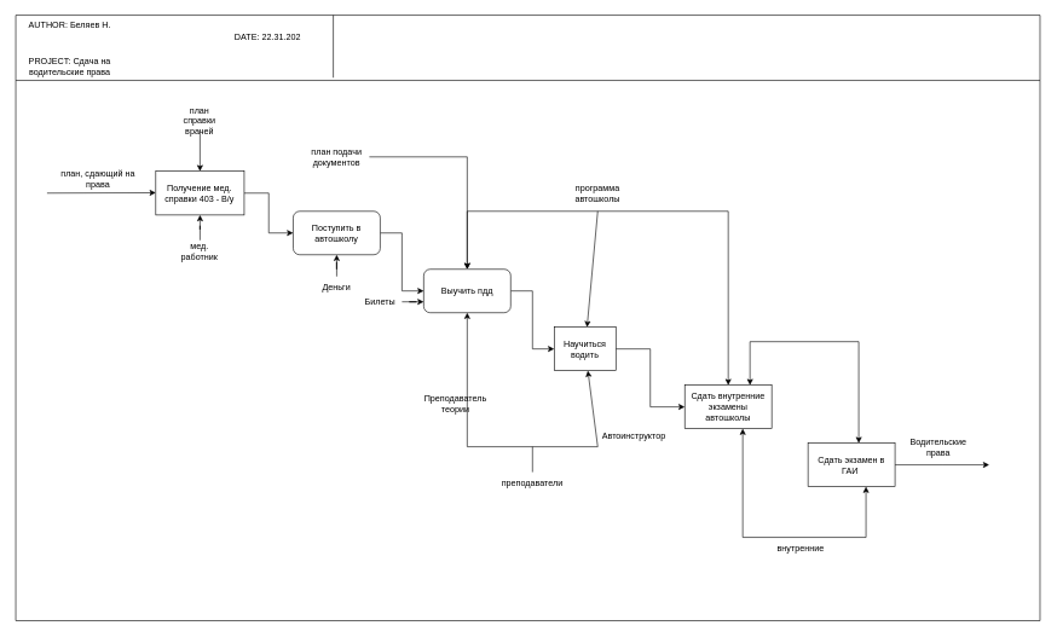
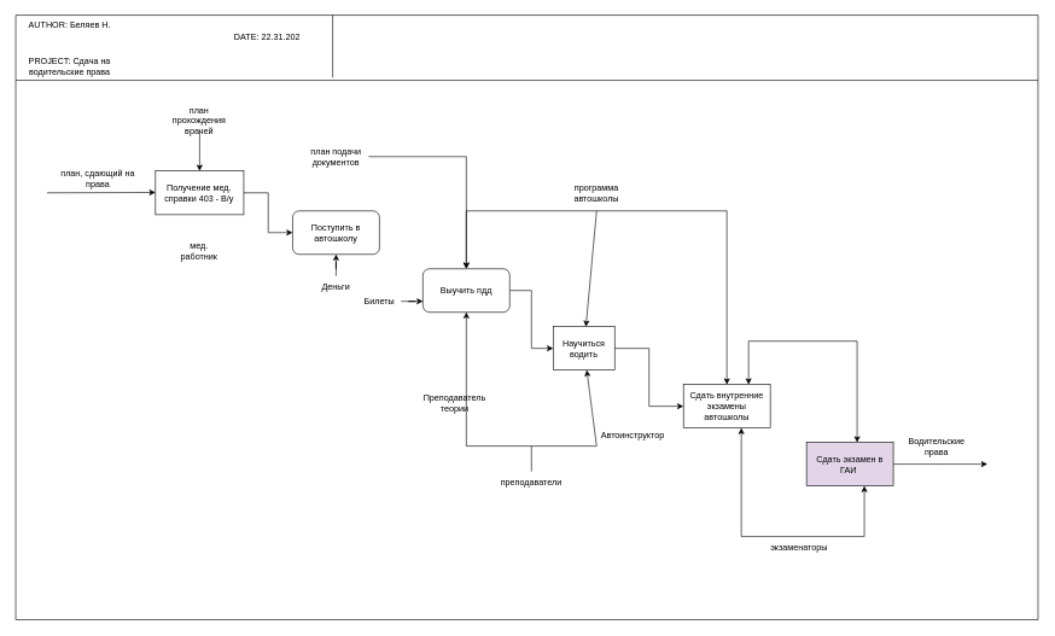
  <mxCell id="0" />
  <mxCell id="1" parent="0" />
  <mxCell id="2" value="" style="shape=table;startSize=90;container=1;collapsible=0;childLayout=tableLayout;fontStyle=1;align=center;" vertex="1" parent="1"><mxGeometry x="20.398" y="20.467" width="1412.602" height="835.533" as="geometry" /></mxCell>
  <mxCell id="3" value="" style="shape=tableRow;horizontal=0;startSize=0;swimlaneHead=0;swimlaneBody=0;top=0;left=0;bottom=0;right=0;collapsible=0;dropTarget=0;fillColor=none;points=[[0,0.5],[1,0.5]];portConstraint=eastwest;opacity=0;" vertex="1" parent="2"><mxGeometry y="90" width="1412.602" height="746" as="geometry" /></mxCell>
  <mxCell id="4" value="" style="shape=partialRectangle;html=1;whiteSpace=wrap;connectable=0;fillColor=none;top=0;left=0;bottom=0;right=0;overflow=hidden;opacity=0;" vertex="1" parent="3"><mxGeometry width="1413" height="746" as="geometry"><mxRectangle width="1413" height="746" as="alternateBounds" /></mxGeometry></mxCell>
  <mxCell id="5" value="" style="endArrow=none;html=1;rounded=0;exitX=0.31;exitY=-0.005;exitDx=0;exitDy=0;exitPerimeter=0;entryX=0.31;entryY=0;entryDx=0;entryDy=0;entryPerimeter=0;" edge="1" parent="2" source="3" target="2"><mxGeometry width="50" height="50" relative="1" as="geometry"><mxPoint x="355.691" y="281.867" as="sourcePoint" /><mxPoint x="309.959" as="targetPoint" /></mxGeometry></mxCell>
- <mxCell id="6" style="edgeStyle=orthogonalEdgeStyle;rounded=0;orthogonalLoop=1;jettySize=auto;html=1;entryX=0;entryY=0.5;entryDx=0;entryDy=0;" parent="1" source="7" target="9" edge="1"><mxGeometry relative="1" as="geometry" /></mxCell>
  <mxCell id="7" value="Поступить в автошколу" style="whiteSpace=wrap;html=1;rounded=1;" parent="1" vertex="1"><mxGeometry x="403" y="291" width="120" height="60" as="geometry" /></mxCell>
  <mxCell id="8" style="edgeStyle=orthogonalEdgeStyle;rounded=0;orthogonalLoop=1;jettySize=auto;html=1;entryX=0;entryY=0.5;entryDx=0;entryDy=0;" parent="1" source="9" target="11" edge="1"><mxGeometry relative="1" as="geometry" /></mxCell>
  <mxCell id="9" value="Выучить пдд" style="whiteSpace=wrap;html=1;rounded=1;" parent="1" vertex="1"><mxGeometry x="583" y="371" width="120" height="60" as="geometry" /></mxCell>
  <mxCell id="10" style="edgeStyle=orthogonalEdgeStyle;rounded=0;orthogonalLoop=1;jettySize=auto;html=1;entryX=0;entryY=0.5;entryDx=0;entryDy=0;" parent="1" source="11" target="12" edge="1"><mxGeometry relative="1" as="geometry" /></mxCell>
  <mxCell id="11" value="Научиться водить" style="rounded=0;whiteSpace=wrap;html=1;" parent="1" vertex="1"><mxGeometry x="763" y="451" width="85" height="60" as="geometry" /></mxCell>
  <mxCell id="12" value="Сдать внутренние экзамены автошколы" style="rounded=0;whiteSpace=wrap;html=1;" parent="1" vertex="1"><mxGeometry x="943" y="531" width="120" height="60" as="geometry" /></mxCell>
  <mxCell id="13" value="программа автошколы" style="text;html=1;strokeColor=none;fillColor=none;align=center;verticalAlign=middle;whiteSpace=wrap;rounded=0;" parent="1" vertex="1"><mxGeometry x="793" y="251" width="60" height="30" as="geometry" /></mxCell>
  <mxCell id="14" style="edgeStyle=orthogonalEdgeStyle;rounded=0;orthogonalLoop=1;jettySize=auto;html=1;" parent="1" source="15" edge="1"><mxGeometry relative="1" as="geometry"><mxPoint x="1363" y="641" as="targetPoint" /></mxGeometry></mxCell>
- <mxCell id="15" value="Сдать экзамен в ГАИ&amp;nbsp;" style="rounded=0;whiteSpace=wrap;html=1;" parent="1" vertex="1"><mxGeometry x="1113" y="611" width="120" height="60" as="geometry" /></mxCell>
+ <mxCell id="15" value="Сдать экзамен в ГАИ&amp;nbsp;" style="rounded=0;whiteSpace=wrap;html=1;fillColor=#e1d5e7;" parent="1" vertex="1"><mxGeometry x="1113" y="611" width="120" height="60" as="geometry" /></mxCell>
  <mxCell id="16" value="преподаватели" style="text;html=1;strokeColor=none;fillColor=none;align=center;verticalAlign=middle;whiteSpace=wrap;rounded=0;" parent="1" vertex="1"><mxGeometry x="703" y="651" width="60" height="30" as="geometry" /></mxCell>
  <mxCell id="17" value="Водительские права" style="text;html=1;strokeColor=none;fillColor=none;align=center;verticalAlign=middle;whiteSpace=wrap;rounded=0;" parent="1" vertex="1"><mxGeometry x="1263" y="601" width="60" height="30" as="geometry" /></mxCell>
  <mxCell id="18" value="" style="group" parent="1" vertex="1" connectable="0"><mxGeometry x="643" y="291" width="360" as="geometry" /></mxCell>
  <mxCell id="19" value="" style="endArrow=none;html=1;rounded=0;" parent="18" edge="1"><mxGeometry width="50" height="50" relative="1" as="geometry"><mxPoint as="sourcePoint" /><mxPoint x="360" as="targetPoint" /></mxGeometry></mxCell>
  <mxCell id="20" value="" style="endArrow=classic;html=1;rounded=0;" parent="18" target="12" edge="1"><mxGeometry width="50" height="50" relative="1" as="geometry"><mxPoint x="360" as="sourcePoint" /><mxPoint x="74.717" as="targetPoint" /></mxGeometry></mxCell>
  <mxCell id="21" value="" style="endArrow=classic;html=1;rounded=0;" parent="18" target="11" edge="1"><mxGeometry width="50" height="50" relative="1" as="geometry"><mxPoint x="180" as="sourcePoint" /><mxPoint x="251.321" as="targetPoint" /></mxGeometry></mxCell>
  <mxCell id="22" value="" style="endArrow=classic;html=1;rounded=0;" parent="18" target="9" edge="1"><mxGeometry width="50" height="50" relative="1" as="geometry"><mxPoint as="sourcePoint" /><mxPoint x="129.057" as="targetPoint" /></mxGeometry></mxCell>
  <mxCell id="23" style="edgeStyle=orthogonalEdgeStyle;rounded=0;orthogonalLoop=1;jettySize=auto;html=1;" parent="1" source="24" target="9" edge="1"><mxGeometry relative="1" as="geometry" /></mxCell>
  <mxCell id="24" value="план подачи документов" style="text;html=1;strokeColor=none;fillColor=none;align=center;verticalAlign=middle;whiteSpace=wrap;rounded=0;" parent="1" vertex="1"><mxGeometry x="418" y="201" width="90" height="30" as="geometry" /></mxCell>
  <mxCell id="25" value="Автоинструктор" style="text;html=1;strokeColor=none;fillColor=none;align=center;verticalAlign=middle;whiteSpace=wrap;rounded=0;" parent="1" vertex="1"><mxGeometry x="843" y="586" width="60" height="30" as="geometry" /></mxCell>
  <mxCell id="26" value="" style="group" parent="1" vertex="1" connectable="0"><mxGeometry x="643" y="616" width="180" as="geometry" /></mxCell>
  <mxCell id="27" value="" style="group" parent="26" vertex="1" connectable="0"><mxGeometry width="180" as="geometry" /></mxCell>
  <mxCell id="28" value="" style="endArrow=none;html=1;rounded=0;" parent="27" edge="1"><mxGeometry width="50" height="50" relative="1" as="geometry"><mxPoint as="sourcePoint" /><mxPoint x="180" as="targetPoint" /></mxGeometry></mxCell>
  <mxCell id="29" value="" style="endArrow=classic;html=1;rounded=0;" parent="27" target="9" edge="1"><mxGeometry width="50" height="50" relative="1" as="geometry"><mxPoint as="sourcePoint" /><mxPoint x="-57.736" as="targetPoint" /></mxGeometry></mxCell>
  <mxCell id="30" value="" style="endArrow=classic;html=1;rounded=0;" parent="27" target="11" edge="1"><mxGeometry width="50" height="50" relative="1" as="geometry"><mxPoint x="180" as="sourcePoint" /><mxPoint x="-54.34" as="targetPoint" /></mxGeometry></mxCell>
  <mxCell id="31" value="" style="endArrow=none;html=1;rounded=0;" parent="26" target="16" edge="1"><mxGeometry width="50" height="50" relative="1" as="geometry"><mxPoint x="90" as="sourcePoint" /><mxPoint x="200" y="-280" as="targetPoint" /></mxGeometry></mxCell>
  <mxCell id="32" value="Преподаватель теории" style="text;html=1;strokeColor=none;fillColor=none;align=center;verticalAlign=middle;whiteSpace=wrap;rounded=0;" parent="1" vertex="1"><mxGeometry x="597" y="541" width="60" height="30" as="geometry" /></mxCell>
  <mxCell id="33" value="" style="group" parent="1" vertex="1" connectable="0"><mxGeometry x="1023" y="741" width="170" height="30" as="geometry" /></mxCell>
- <mxCell id="34" value="внутренние" style="text;html=1;strokeColor=none;fillColor=none;align=center;verticalAlign=middle;whiteSpace=wrap;rounded=0;" parent="33" vertex="1"><mxGeometry x="30" width="100" height="30" as="geometry" /></mxCell>
+ <mxCell id="34" value="экзаменаторы" style="text;html=1;strokeColor=none;fillColor=none;align=center;verticalAlign=middle;whiteSpace=wrap;rounded=0;" parent="33" vertex="1"><mxGeometry x="30" width="100" height="30" as="geometry" /></mxCell>
  <mxCell id="35" value="" style="endArrow=none;html=1;rounded=0;" parent="33" edge="1"><mxGeometry width="50" height="50" relative="1" as="geometry"><mxPoint as="sourcePoint" /><mxPoint x="170" as="targetPoint" /></mxGeometry></mxCell>
  <mxCell id="36" value="" style="endArrow=classic;html=1;rounded=0;" parent="33" edge="1"><mxGeometry width="50" height="50" relative="1" as="geometry"><mxPoint as="sourcePoint" /><mxPoint y="-150" as="targetPoint" /></mxGeometry></mxCell>
  <mxCell id="37" value="" style="endArrow=classic;html=1;rounded=0;" parent="33" edge="1"><mxGeometry width="50" height="50" relative="1" as="geometry"><mxPoint x="170" as="sourcePoint" /><mxPoint x="170" y="-70" as="targetPoint" /></mxGeometry></mxCell>
  <mxCell id="38" value="" style="group" parent="1" vertex="1" connectable="0"><mxGeometry x="1033" y="431" width="150" height="180" as="geometry" /></mxCell>
  <mxCell id="39" value="" style="group" parent="38" vertex="1" connectable="0"><mxGeometry y="40" width="150" height="140" as="geometry" /></mxCell>
  <mxCell id="40" value="" style="endArrow=none;html=1;rounded=0;" parent="39" edge="1"><mxGeometry width="50" height="50" relative="1" as="geometry"><mxPoint as="sourcePoint" /><mxPoint x="150" as="targetPoint" /></mxGeometry></mxCell>
  <mxCell id="41" value="" style="endArrow=classic;html=1;rounded=0;" parent="39" edge="1"><mxGeometry width="50" height="50" relative="1" as="geometry"><mxPoint x="150" as="sourcePoint" /><mxPoint x="150" y="140" as="targetPoint" /></mxGeometry></mxCell>
  <mxCell id="42" value="" style="endArrow=classic;html=1;rounded=0;entryX=0.75;entryY=0;entryDx=0;entryDy=0;" parent="39" target="12" edge="1"><mxGeometry width="50" height="50" relative="1" as="geometry"><mxPoint as="sourcePoint" /><mxPoint x="60" y="-70" as="targetPoint" /></mxGeometry></mxCell>
  <mxCell id="43" style="edgeStyle=orthogonalEdgeStyle;rounded=0;orthogonalLoop=1;jettySize=auto;html=1;" parent="1" source="44" target="7" edge="1"><mxGeometry relative="1" as="geometry" /></mxCell>
  <mxCell id="44" value="Деньги" style="text;html=1;strokeColor=none;fillColor=none;align=center;verticalAlign=middle;whiteSpace=wrap;rounded=0;" parent="1" vertex="1"><mxGeometry x="433" y="381" width="60" height="30" as="geometry" /></mxCell>
  <mxCell id="45" style="edgeStyle=orthogonalEdgeStyle;rounded=0;orthogonalLoop=1;jettySize=auto;html=1;entryX=0;entryY=0.75;entryDx=0;entryDy=0;" parent="1" source="46" target="9" edge="1"><mxGeometry relative="1" as="geometry" /></mxCell>
  <mxCell id="46" value="Билеты" style="text;html=1;strokeColor=none;fillColor=none;align=center;verticalAlign=middle;whiteSpace=wrap;rounded=0;" parent="1" vertex="1"><mxGeometry x="493" y="401" width="60" height="30" as="geometry" /></mxCell>
  <mxCell id="47" value="AUTHOR: Беляев Н." style="text;html=1;strokeColor=none;fillColor=none;align=center;verticalAlign=middle;whiteSpace=wrap;rounded=0;" vertex="1" parent="1"><mxGeometry x="20.4" y="20.47" width="150" height="30" as="geometry" /></mxCell>
  <mxCell id="48" value="PROJECT: Сдача на водительские права" style="text;html=1;strokeColor=none;fillColor=none;align=center;verticalAlign=middle;whiteSpace=wrap;rounded=0;" vertex="1" parent="1"><mxGeometry x="20.4" y="76" width="150" height="30" as="geometry" /></mxCell>
  <mxCell id="49" value="DATE: 22.31.202" style="text;html=1;strokeColor=none;fillColor=none;align=center;verticalAlign=middle;whiteSpace=wrap;rounded=0;" vertex="1" parent="1"><mxGeometry x="318" y="36" width="100" height="30" as="geometry" /></mxCell>
  <mxCell id="50" style="edgeStyle=orthogonalEdgeStyle;rounded=0;orthogonalLoop=1;jettySize=auto;html=1;" edge="1" parent="1" source="52" target="7"><mxGeometry relative="1" as="geometry" /></mxCell>
  <mxCell id="51" value="" style="endArrow=classic;html=1;rounded=0;" parent="1" edge="1"><mxGeometry width="50" height="50" relative="1" as="geometry"><mxPoint x="63.49" y="266" as="sourcePoint" /><mxPoint x="213.49" y="265.5" as="targetPoint" /></mxGeometry></mxCell>
  <mxCell id="52" value="Получение мед. справки 403 - В/у" style="rounded=0;whiteSpace=wrap;html=1;" vertex="1" parent="1"><mxGeometry x="213.488" y="235.803" width="121.951" height="60.4" as="geometry" /></mxCell>
  <mxCell id="53" value="план, сдающий на права" style="text;html=1;strokeColor=none;fillColor=none;align=center;verticalAlign=middle;whiteSpace=wrap;rounded=0;" vertex="1" parent="1"><mxGeometry x="73.004" y="230.997" width="121.951" height="30.2" as="geometry" /></mxCell>
- <mxCell id="54" style="edgeStyle=orthogonalEdgeStyle;rounded=0;orthogonalLoop=1;jettySize=auto;html=1;" edge="1" parent="1" source="55" target="52"><mxGeometry relative="1" as="geometry" /></mxCell>
  <mxCell id="55" value="мед. работник" style="text;html=1;strokeColor=none;fillColor=none;align=center;verticalAlign=middle;whiteSpace=wrap;rounded=0;" vertex="1" parent="1"><mxGeometry x="244.46" y="331" width="60" height="30" as="geometry" /></mxCell>
  <mxCell id="56" style="edgeStyle=orthogonalEdgeStyle;rounded=0;orthogonalLoop=1;jettySize=auto;html=1;" edge="1" parent="1" source="57" target="52"><mxGeometry relative="1" as="geometry" /></mxCell>
- <mxCell id="57" value="план справки врачей" style="text;html=1;strokeColor=none;fillColor=none;align=center;verticalAlign=middle;whiteSpace=wrap;rounded=0;" vertex="1" parent="1"><mxGeometry x="244.46" y="151" width="60" height="30" as="geometry" /></mxCell>
+ <mxCell id="57" value="план прохождения врачей" style="text;html=1;strokeColor=none;fillColor=none;align=center;verticalAlign=middle;whiteSpace=wrap;rounded=0;" vertex="1" parent="1"><mxGeometry x="244.46" y="151" width="60" height="30" as="geometry" /></mxCell>
